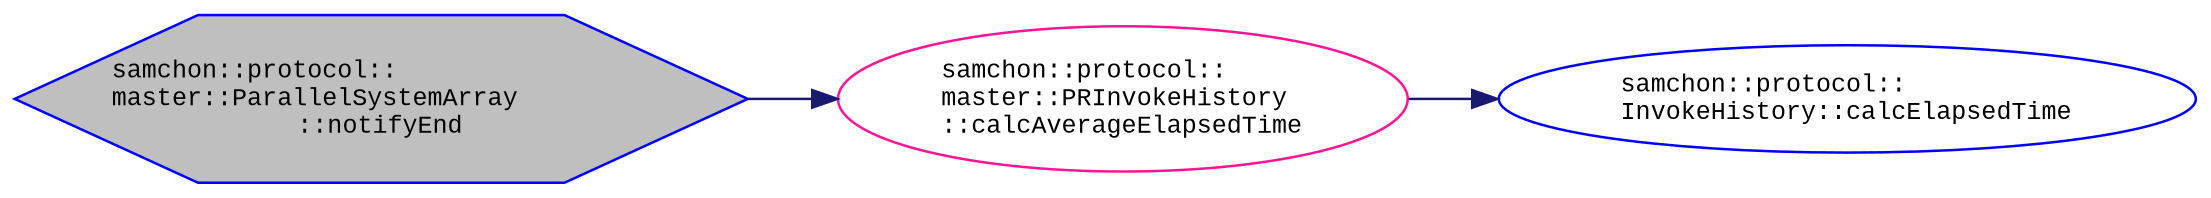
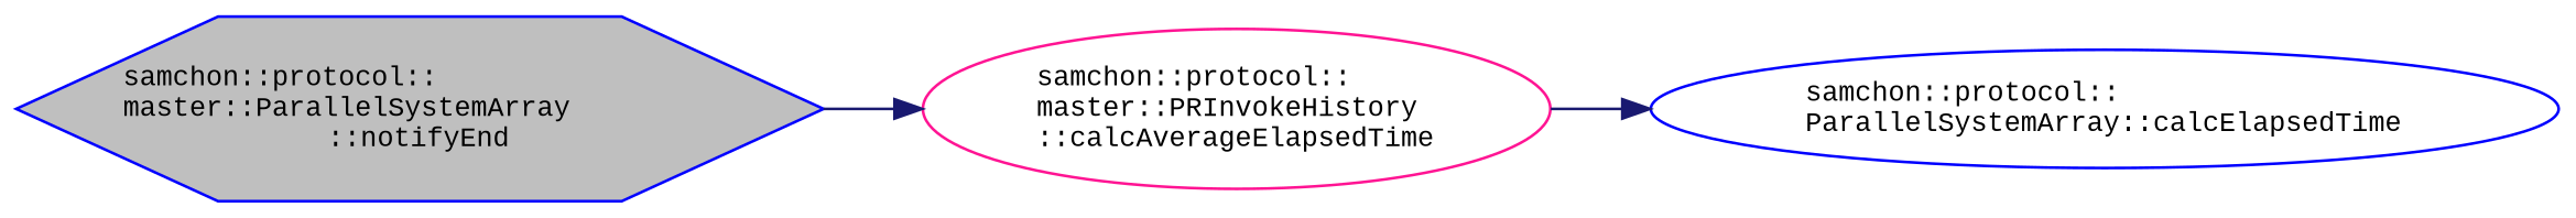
  digraph {
    rankdir=LR
    fontname="Liberation Mono"
    node [color=blue fillcolor=white fontname="Liberation Mono" fontsize=10 shape=ellipse style=filled]
    edge [color=midnightblue fontname="Liberation Mono" fontsize=10 labelfontname=Helvetica labelfontsize=10 style=solid]
    n1 [fillcolor=grey75 fontcolor=black height=0.2 label="samchon::protocol::\lmaster::ParallelSystemArray\l::notifyEnd" shape=hexagon width=0.4]
    n2 [color=deeppink height=0.2 label="samchon::protocol::\lmaster::PRInvokeHistory\l::calcAverageElapsedTime" width=0.4]
-   n3 [height=0.2 label="samchon::protocol::\lInvokeHistory::calcElapsedTime" width=0.4]
+   n3 [height=0.2 label="samchon::protocol::\lParallelSystemArray::calcElapsedTime" width=0.4]
    n1 -> n2
    n2 -> n3
  }
